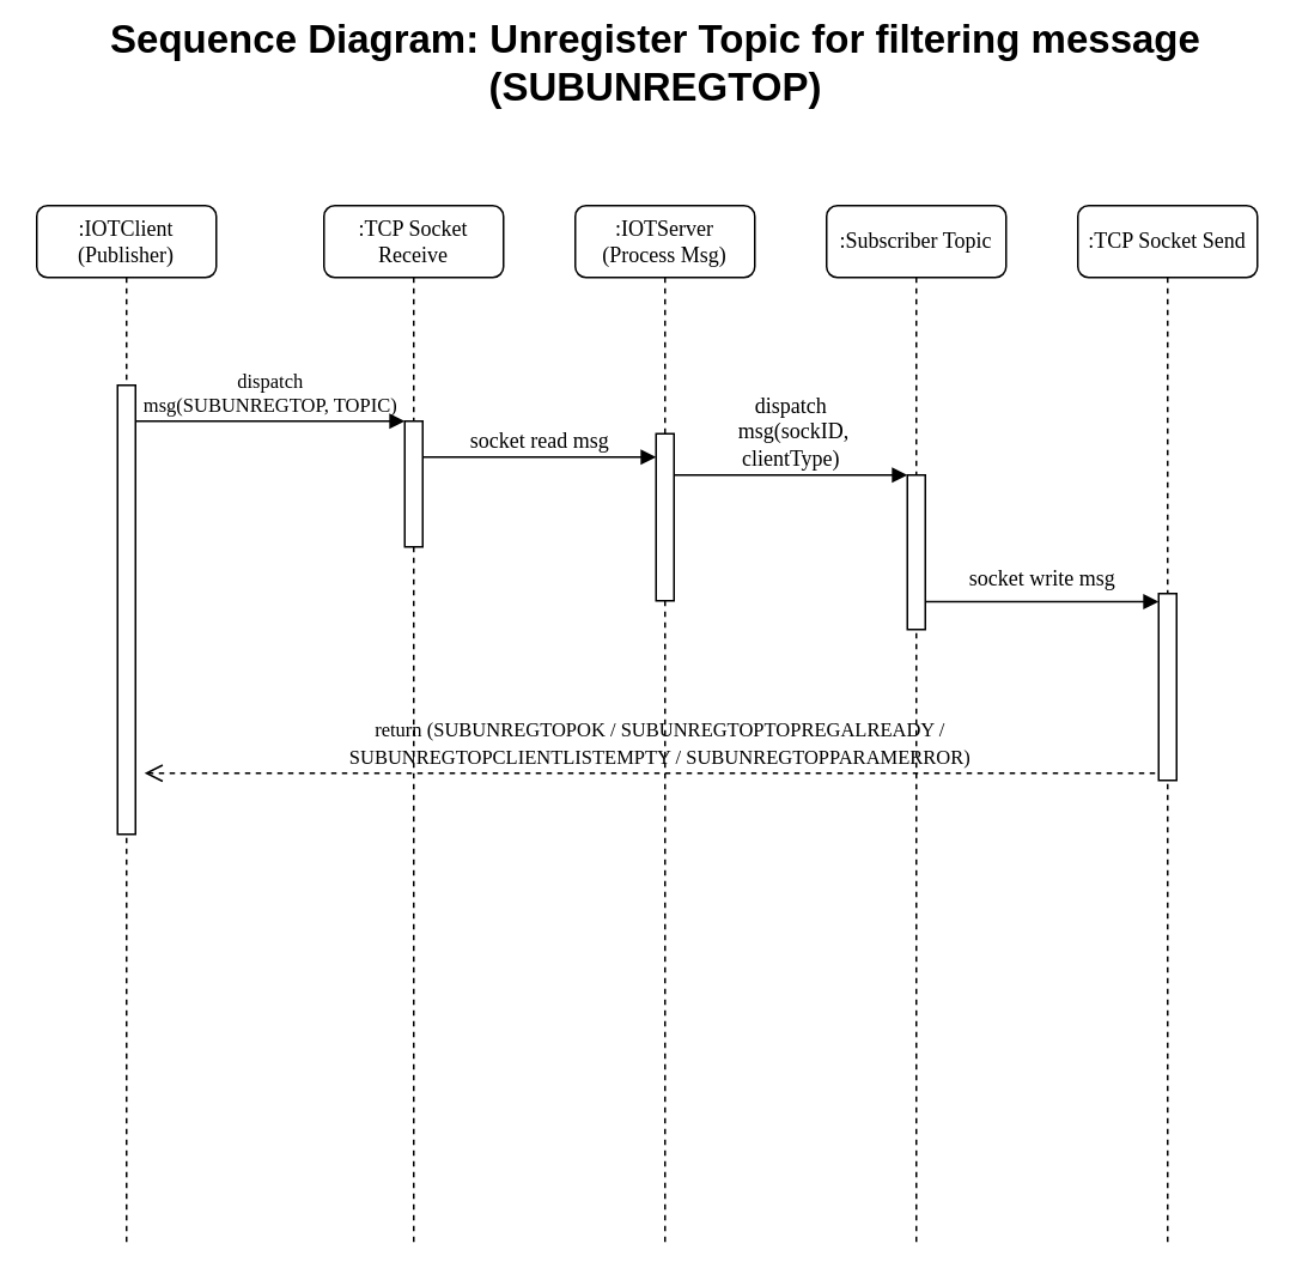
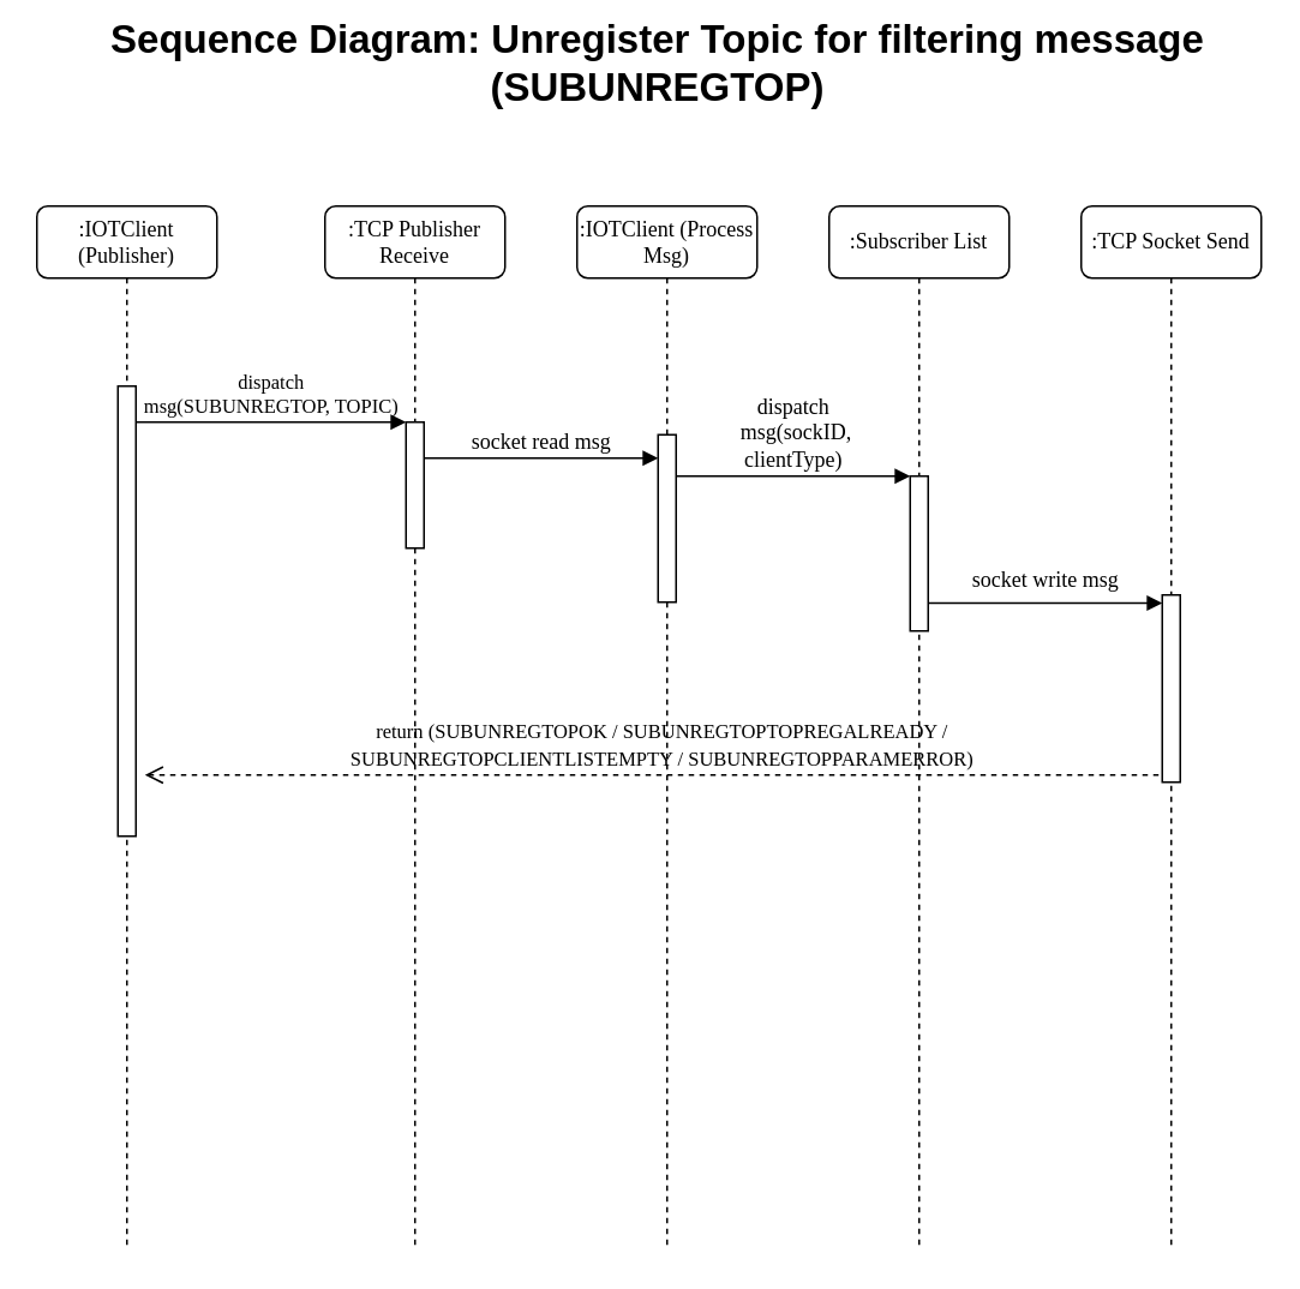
  <mxCell id="0" />
  <mxCell id="1" parent="0" />
  <mxCell id="2" value=":IOTClient (Publisher)" style="shape=umlLifeline;perimeter=lifelinePerimeter;whiteSpace=wrap;html=1;container=1;collapsible=0;recursiveResize=0;outlineConnect=0;rounded=1;shadow=0;comic=0;labelBackgroundColor=none;strokeWidth=1;fontFamily=Verdana;fontSize=12;align=center;" parent="1" vertex="1"><mxGeometry x="20" y="114" width="100" height="580" as="geometry" /></mxCell>
  <mxCell id="3" value="" style="html=1;points=[];perimeter=orthogonalPerimeter;rounded=0;shadow=0;comic=0;labelBackgroundColor=none;strokeWidth=1;fontFamily=Verdana;fontSize=12;align=center;" parent="2" vertex="1"><mxGeometry x="45" y="100" width="10" height="250" as="geometry" /></mxCell>
- <mxCell id="4" value=":TCP Socket Receive" style="shape=umlLifeline;perimeter=lifelinePerimeter;whiteSpace=wrap;html=1;container=1;collapsible=0;recursiveResize=0;outlineConnect=0;rounded=1;shadow=0;comic=0;labelBackgroundColor=none;strokeWidth=1;fontFamily=Verdana;fontSize=12;align=center;" parent="1" vertex="1"><mxGeometry x="180" y="114" width="100" height="580" as="geometry" /></mxCell>
+ <mxCell id="4" value=":TCP Publisher Receive" style="shape=umlLifeline;perimeter=lifelinePerimeter;whiteSpace=wrap;html=1;container=1;collapsible=0;recursiveResize=0;outlineConnect=0;rounded=1;shadow=0;comic=0;labelBackgroundColor=none;strokeWidth=1;fontFamily=Verdana;fontSize=12;align=center;" parent="1" vertex="1"><mxGeometry x="180" y="114" width="100" height="580" as="geometry" /></mxCell>
  <mxCell id="5" value="" style="html=1;points=[];perimeter=orthogonalPerimeter;rounded=0;shadow=0;comic=0;labelBackgroundColor=none;strokeWidth=1;fontFamily=Verdana;fontSize=12;align=center;" parent="4" vertex="1"><mxGeometry x="45" y="120" width="10" height="70" as="geometry" /></mxCell>
- <mxCell id="6" value=":IOTServer (Process Msg)" style="shape=umlLifeline;perimeter=lifelinePerimeter;whiteSpace=wrap;html=1;container=1;collapsible=0;recursiveResize=0;outlineConnect=0;rounded=1;shadow=0;comic=0;labelBackgroundColor=none;strokeWidth=1;fontFamily=Verdana;fontSize=12;align=center;" parent="1" vertex="1"><mxGeometry x="320" y="114" width="100" height="580" as="geometry" /></mxCell>
+ <mxCell id="6" value=":IOTClient (Process Msg)" style="shape=umlLifeline;perimeter=lifelinePerimeter;whiteSpace=wrap;html=1;container=1;collapsible=0;recursiveResize=0;outlineConnect=0;rounded=1;shadow=0;comic=0;labelBackgroundColor=none;strokeWidth=1;fontFamily=Verdana;fontSize=12;align=center;" parent="1" vertex="1"><mxGeometry x="320" y="114" width="100" height="580" as="geometry" /></mxCell>
  <mxCell id="7" value="" style="html=1;points=[];perimeter=orthogonalPerimeter;rounded=0;shadow=0;comic=0;labelBackgroundColor=none;strokeWidth=1;fontFamily=Verdana;fontSize=12;align=center;" parent="6" vertex="1"><mxGeometry x="45" y="127" width="10" height="93" as="geometry" /></mxCell>
- <mxCell id="8" value=":Subscriber Topic" style="shape=umlLifeline;perimeter=lifelinePerimeter;whiteSpace=wrap;html=1;container=1;collapsible=0;recursiveResize=0;outlineConnect=0;rounded=1;shadow=0;comic=0;labelBackgroundColor=none;strokeWidth=1;fontFamily=Verdana;fontSize=12;align=center;" parent="1" vertex="1"><mxGeometry x="460" y="114" width="100" height="580" as="geometry" /></mxCell>
+ <mxCell id="8" value=":Subscriber List" style="shape=umlLifeline;perimeter=lifelinePerimeter;whiteSpace=wrap;html=1;container=1;collapsible=0;recursiveResize=0;outlineConnect=0;rounded=1;shadow=0;comic=0;labelBackgroundColor=none;strokeWidth=1;fontFamily=Verdana;fontSize=12;align=center;" parent="1" vertex="1"><mxGeometry x="460" y="114" width="100" height="580" as="geometry" /></mxCell>
  <mxCell id="9" value="socket read msg" style="html=1;verticalAlign=bottom;endArrow=block;labelBackgroundColor=none;fontFamily=Verdana;fontSize=12;edgeStyle=elbowEdgeStyle;elbow=vertical;" parent="1" source="5" target="7" edge="1"><mxGeometry relative="1" as="geometry"><mxPoint x="290" y="254" as="sourcePoint" /><Array as="points"><mxPoint x="240" y="254" /></Array></mxGeometry></mxCell>
  <mxCell id="10" value="" style="html=1;points=[];perimeter=orthogonalPerimeter;rounded=0;shadow=0;comic=0;labelBackgroundColor=none;strokeWidth=1;fontFamily=Verdana;fontSize=12;align=center;" parent="1" vertex="1"><mxGeometry x="505" y="264" width="10" height="86" as="geometry" /></mxCell>
  <mxCell id="11" value="&lt;div&gt;dispatch&lt;/div&gt;&lt;div&gt;&amp;nbsp;msg(sockID, &lt;br&gt;&lt;/div&gt;&lt;div&gt;clientType)&lt;br&gt;&lt;/div&gt;" style="html=1;verticalAlign=bottom;endArrow=block;entryX=0;entryY=0;labelBackgroundColor=none;fontFamily=Verdana;fontSize=12;edgeStyle=elbowEdgeStyle;elbow=vertical;" parent="1" source="7" target="10" edge="1"><mxGeometry relative="1" as="geometry"><mxPoint x="430" y="264" as="sourcePoint" /></mxGeometry></mxCell>
  <mxCell id="12" value="&lt;div&gt;&lt;font style=&quot;font-size: 11px&quot;&gt;return (SUBUNREGTOPOK / &lt;/font&gt;&lt;font style=&quot;font-size: 11px&quot;&gt;&lt;font style=&quot;font-size: 11px&quot;&gt;SUBUNREGTOP&lt;/font&gt;TOPREGALREADY / &lt;/font&gt;&lt;font style=&quot;font-size: 11px&quot;&gt;&lt;font style=&quot;font-size: 11px&quot;&gt;&lt;br&gt;&lt;/font&gt;&lt;/font&gt;&lt;/div&gt;&lt;div&gt;&lt;font style=&quot;font-size: 11px&quot;&gt;&lt;font style=&quot;font-size: 11px&quot;&gt;&lt;font style=&quot;font-size: 11px&quot;&gt;SUBUNREGTOP&lt;/font&gt;CLIENTLISTEMPTY / &lt;/font&gt;&lt;/font&gt;&lt;font style=&quot;font-size: 11px&quot;&gt;&lt;font style=&quot;font-size: 11px&quot;&gt;&lt;font style=&quot;font-size: 11px&quot;&gt;SUBUNREGTOP&lt;/font&gt;&lt;/font&gt;PARAMERROR)&lt;/font&gt;&lt;/div&gt;" style="html=1;verticalAlign=bottom;endArrow=open;dashed=1;endSize=8;labelBackgroundColor=none;fontFamily=Verdana;fontSize=12;edgeStyle=elbowEdgeStyle;elbow=vertical;exitX=1;exitY=0.962;exitDx=0;exitDy=0;exitPerimeter=0;" parent="1" source="16" edge="1"><mxGeometry relative="1" as="geometry"><mxPoint x="80" y="430" as="targetPoint" /><Array as="points"><mxPoint x="320" y="430" /><mxPoint x="70" y="630" /></Array><mxPoint x="655" y="584" as="sourcePoint" /></mxGeometry></mxCell>
  <mxCell id="13" value="&lt;div style=&quot;font-size: 11px&quot;&gt;&lt;font style=&quot;font-size: 11px&quot;&gt;dispatch &lt;br&gt;&lt;/font&gt;&lt;/div&gt;&lt;div style=&quot;font-size: 11px&quot;&gt;&lt;font style=&quot;font-size: 11px&quot;&gt;msg(SUBUNREGTOP, TOPIC)&lt;br&gt;&lt;/font&gt; &lt;/div&gt;" style="html=1;verticalAlign=bottom;endArrow=block;entryX=0;entryY=0;labelBackgroundColor=none;fontFamily=Verdana;fontSize=12;edgeStyle=elbowEdgeStyle;elbow=vertical;" parent="1" source="3" target="5" edge="1"><mxGeometry relative="1" as="geometry"><mxPoint x="150" y="234" as="sourcePoint" /></mxGeometry></mxCell>
  <mxCell id="14" value="Sequence Diagram: Unregister Topic for filtering message (SUBUNREGTOP)" style="text;html=1;strokeColor=none;fillColor=none;align=center;verticalAlign=middle;whiteSpace=wrap;rounded=0;fontStyle=1;fontSize=22;" parent="1" vertex="1"><mxGeometry x="60" y="20" width="610" height="30" as="geometry" /></mxCell>
  <mxCell id="15" value=":TCP Socket Send" style="shape=umlLifeline;perimeter=lifelinePerimeter;whiteSpace=wrap;html=1;container=1;collapsible=0;recursiveResize=0;outlineConnect=0;rounded=1;shadow=0;comic=0;labelBackgroundColor=none;strokeWidth=1;fontFamily=Verdana;fontSize=12;align=center;" parent="1" vertex="1"><mxGeometry x="600" y="114" width="100" height="580" as="geometry" /></mxCell>
  <mxCell id="16" value="" style="html=1;points=[];perimeter=orthogonalPerimeter;rounded=0;shadow=0;comic=0;labelBackgroundColor=none;strokeWidth=1;fontFamily=Verdana;fontSize=12;align=center;" parent="15" vertex="1"><mxGeometry x="45" y="216" width="10" height="104" as="geometry" /></mxCell>
  <mxCell id="17" value="socket write msg" style="html=1;verticalAlign=bottom;endArrow=block;labelBackgroundColor=none;fontFamily=Verdana;fontSize=12;edgeStyle=elbowEdgeStyle;elbow=vertical;" parent="15" edge="1"><mxGeometry y="5" relative="1" as="geometry"><mxPoint x="-85" y="220.5" as="sourcePoint" /><Array as="points"><mxPoint x="-80" y="220.5" /></Array><mxPoint x="45" y="220.5" as="targetPoint" /><mxPoint y="1" as="offset" /></mxGeometry></mxCell>
